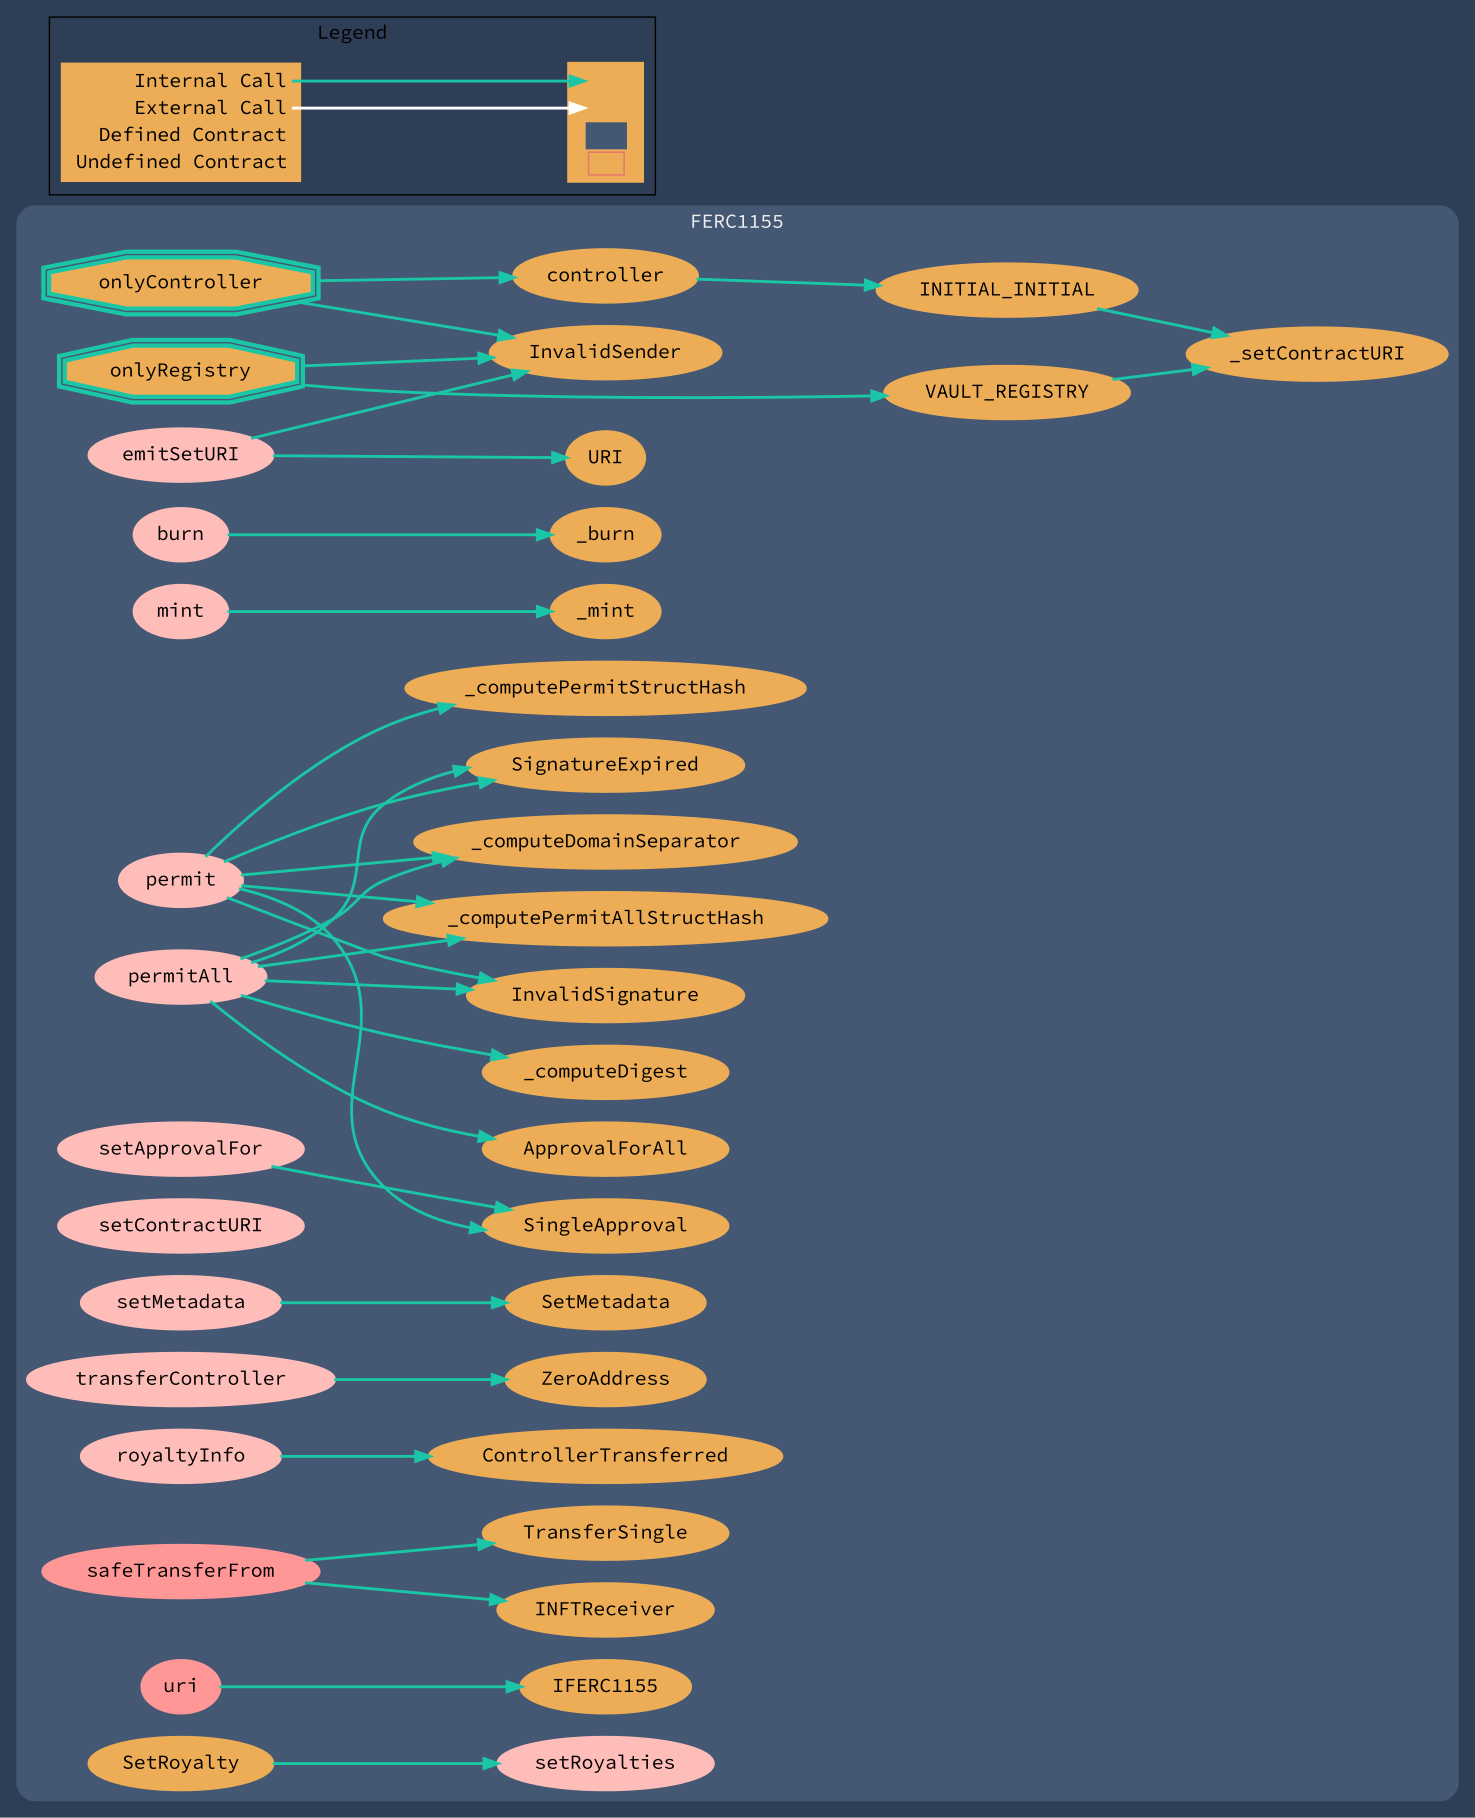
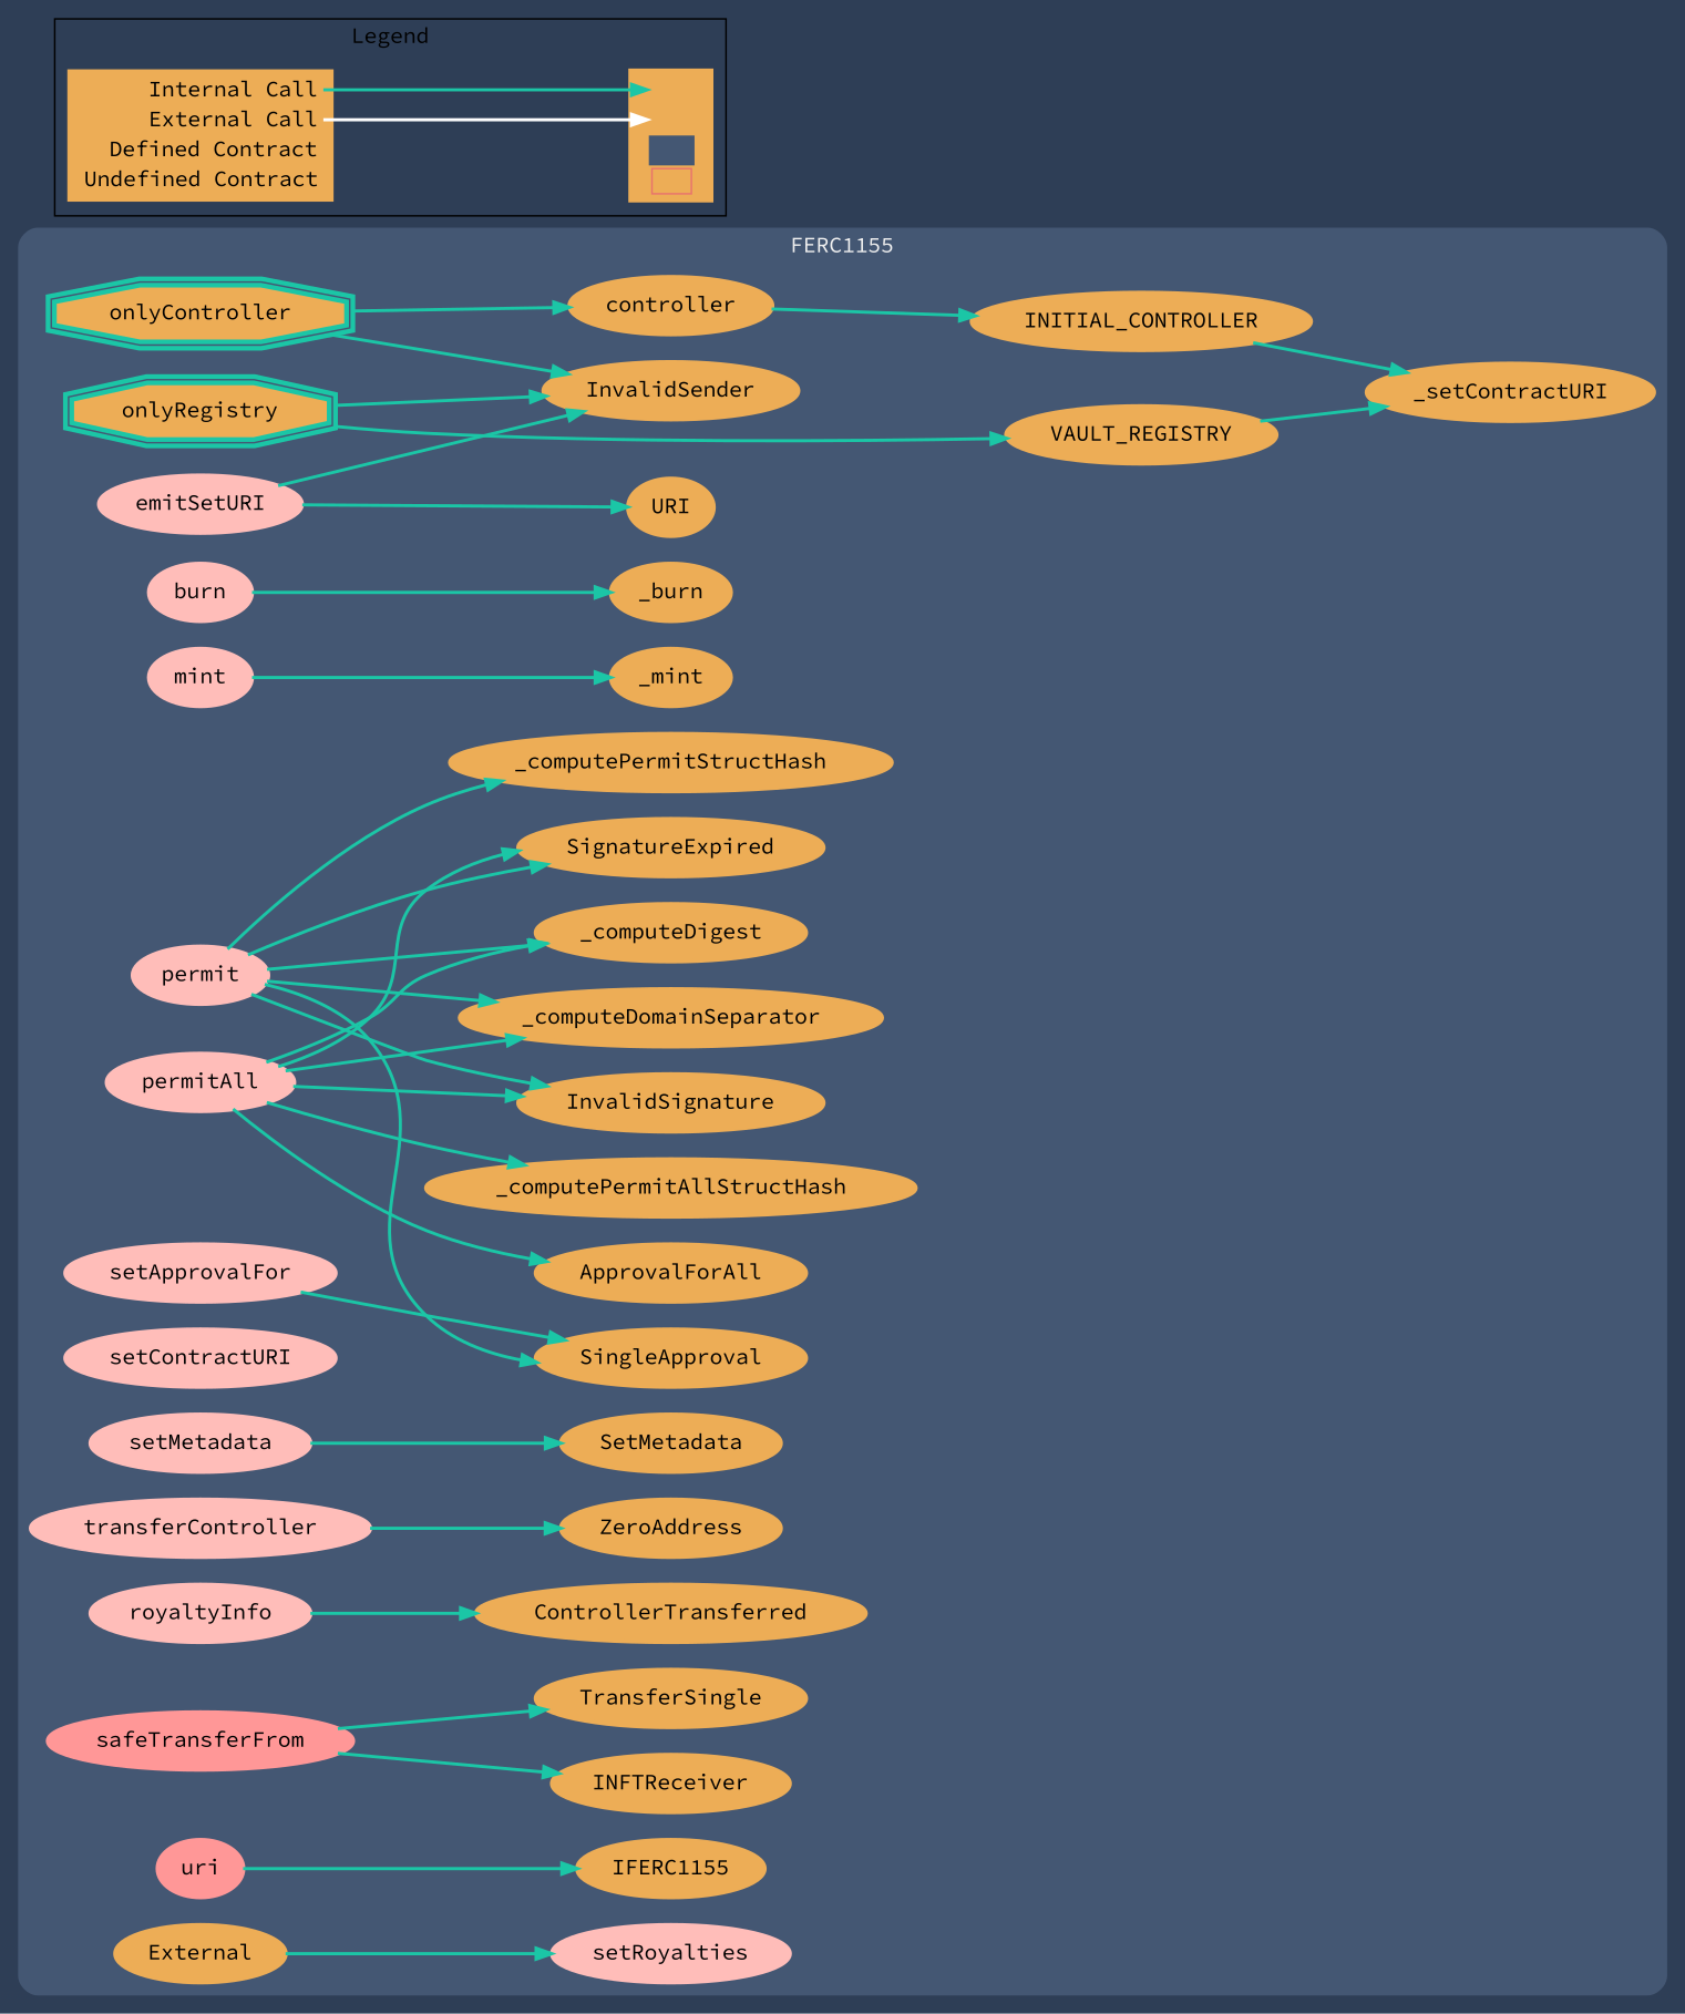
  digraph {
    bgcolor="#2e3e56"
    compound=true
    fontname="Source Code Pro"
    rankdir=LR
    node [color="#edad56" fillcolor="#edad56" fontname="Source Code Pro" penwidth=3 style=filled]
    edge [color="#1bc6a6" fontname="Source Code Pro" penwidth=2]
    n1 [color="#1bc6a6" label=onlyController shape=doubleoctagon]
    n2 [color="#1bc6a6" label=onlyRegistry shape=doubleoctagon]
    n3 [color="#ffbdb9" fillcolor="#ffbdb9" label=burn]
    n4 [color="#ffbdb9" fillcolor="#ffbdb9" label=emitSetURI]
    n5 [color="#ffbdb9" fillcolor="#ffbdb9" label=mint]
    n6 [color="#ffbdb9" fillcolor="#ffbdb9" label=permit]
    n7 [color="#ffbdb9" fillcolor="#ffbdb9" label=permitAll]
    n8 [color="#ffbdb9" fillcolor="#ffbdb9" label=setApprovalFor]
    n9 [color="#ffbdb9" fillcolor="#ffbdb9" label=setContractURI]
    n10 [color="#ffbdb9" fillcolor="#ffbdb9" label=setMetadata]
    n11 [color="#ffbdb9" fillcolor="#ffbdb9" label=setRoyalties]
    n12 [color="#ffbdb9" fillcolor="#ffbdb9" label=transferController]
    n13 [color="#ffbdb9" fillcolor="#ffbdb9" label=royaltyInfo]
    n14 [color="#FF9797" fillcolor="#FF9797" label=safeTransferFrom]
    n15 [color="#FF9797" fillcolor="#FF9797" label=uri]
    n16 [label=controller]
-   n17 [label=INITIAL_INITIAL]
+   n17 [label=INITIAL_CONTROLLER]
    n18 [label=VAULT_REGISTRY]
    n19 [label=_computePermitStructHash]
    n20 [label=_computePermitAllStructHash]
    n21 [label=_computeDomainSeparator]
    n22 [label=_computeDigest]
    n23 [label=InvalidSender]
    n24 [label=_burn]
    n25 [label=URI]
    n26 [label=_mint]
    n27 [label=SignatureExpired]
    n28 [label=InvalidSignature]
    n29 [label=SingleApproval]
    n30 [label=ApprovalForAll]
    n31 [label=SetMetadata]
-   n32 [label=SetRoyalty]
+   n32 [label=External]
    n33 [label=ZeroAddress]
    n34 [label=ControllerTransferred]
    n35 [label=TransferSingle]
    n36 [label=INFTReceiver]
    n37 [label=IFERC1155]
    n38 [label=_setContractURI]
    n39 [label=<<table border="0" cellpadding="2" cellspacing="0" cellborder="0">   <tr><td align="right" port="i1">Internal Call</td></tr>   <tr><td align="right" port="i2">External Call</td></tr>   <tr><td align="right" port="i3">Defined Contract</td></tr>   <tr><td align="right" port="i4">Undefined Contract</td></tr>   </table>> shape=plaintext]
    n40 [label=<<table border="0" cellpadding="2" cellspacing="0" cellborder="0">   <tr><td port="i1">&nbsp;&nbsp;&nbsp;</td></tr>   <tr><td port="i2">&nbsp;&nbsp;&nbsp;</td></tr>   <tr><td port="i3" bgcolor="#445773">&nbsp;&nbsp;&nbsp;</td></tr>   <tr><td port="i4">     <table border="1" cellborder="0" cellspacing="0" cellpadding="7" color="#e8726d">       <tr>        <td></td>       </tr>      </table>   </td></tr>   </table>> shape=plaintext]
    subgraph cluster_1 {
      bgcolor="#445773"
      color="#445773"
      fontcolor="#f0f0f0"
      label=FERC1155
      style=rounded
      n1
      n2
      n3
      n4
      n5
      n6
      n7
      n8
      n9
      n10
      n11
      n12
      n13
      n14
      n15
      n16
      n17
      n18
      n19
      n20
      n21
      n22
      n23
      n24
      n25
      n26
      n27
      n28
      n29
      n30
      n31
      n32
      n33
      n34
      n35
      n36
      n37
      n38
    }
    subgraph cluster_2 {
      label=Legend
      n39
      n40
    }
    n1 -> n16
    n1 -> n23
    n2 -> n18
    n2 -> n23
    n3 -> n24
    n4 -> n23
    n4 -> n25
    n5 -> n26
    n6 -> n19
    n6 -> n21
-   n6 -> n20
+   n6 -> n22
    n6 -> n27
    n6 -> n28
    n6 -> n29
    n7 -> n20
    n7 -> n21
    n7 -> n22
    n7 -> n27
    n7 -> n28
    n7 -> n30
    n8 -> n29
    n10 -> n31
    n12 -> n33
    n13 -> n34
    n14 -> n35
    n14 -> n36
    n15 -> n37
    n16 -> n17
    n17 -> n38
    n18 -> n38
    n32 -> n11
    n39 -> n40 [headport="i1:w" tailport="i1:e"]
    n39 -> n40 [color=white headport="i2:w" tailport="i2:e"]
  }
